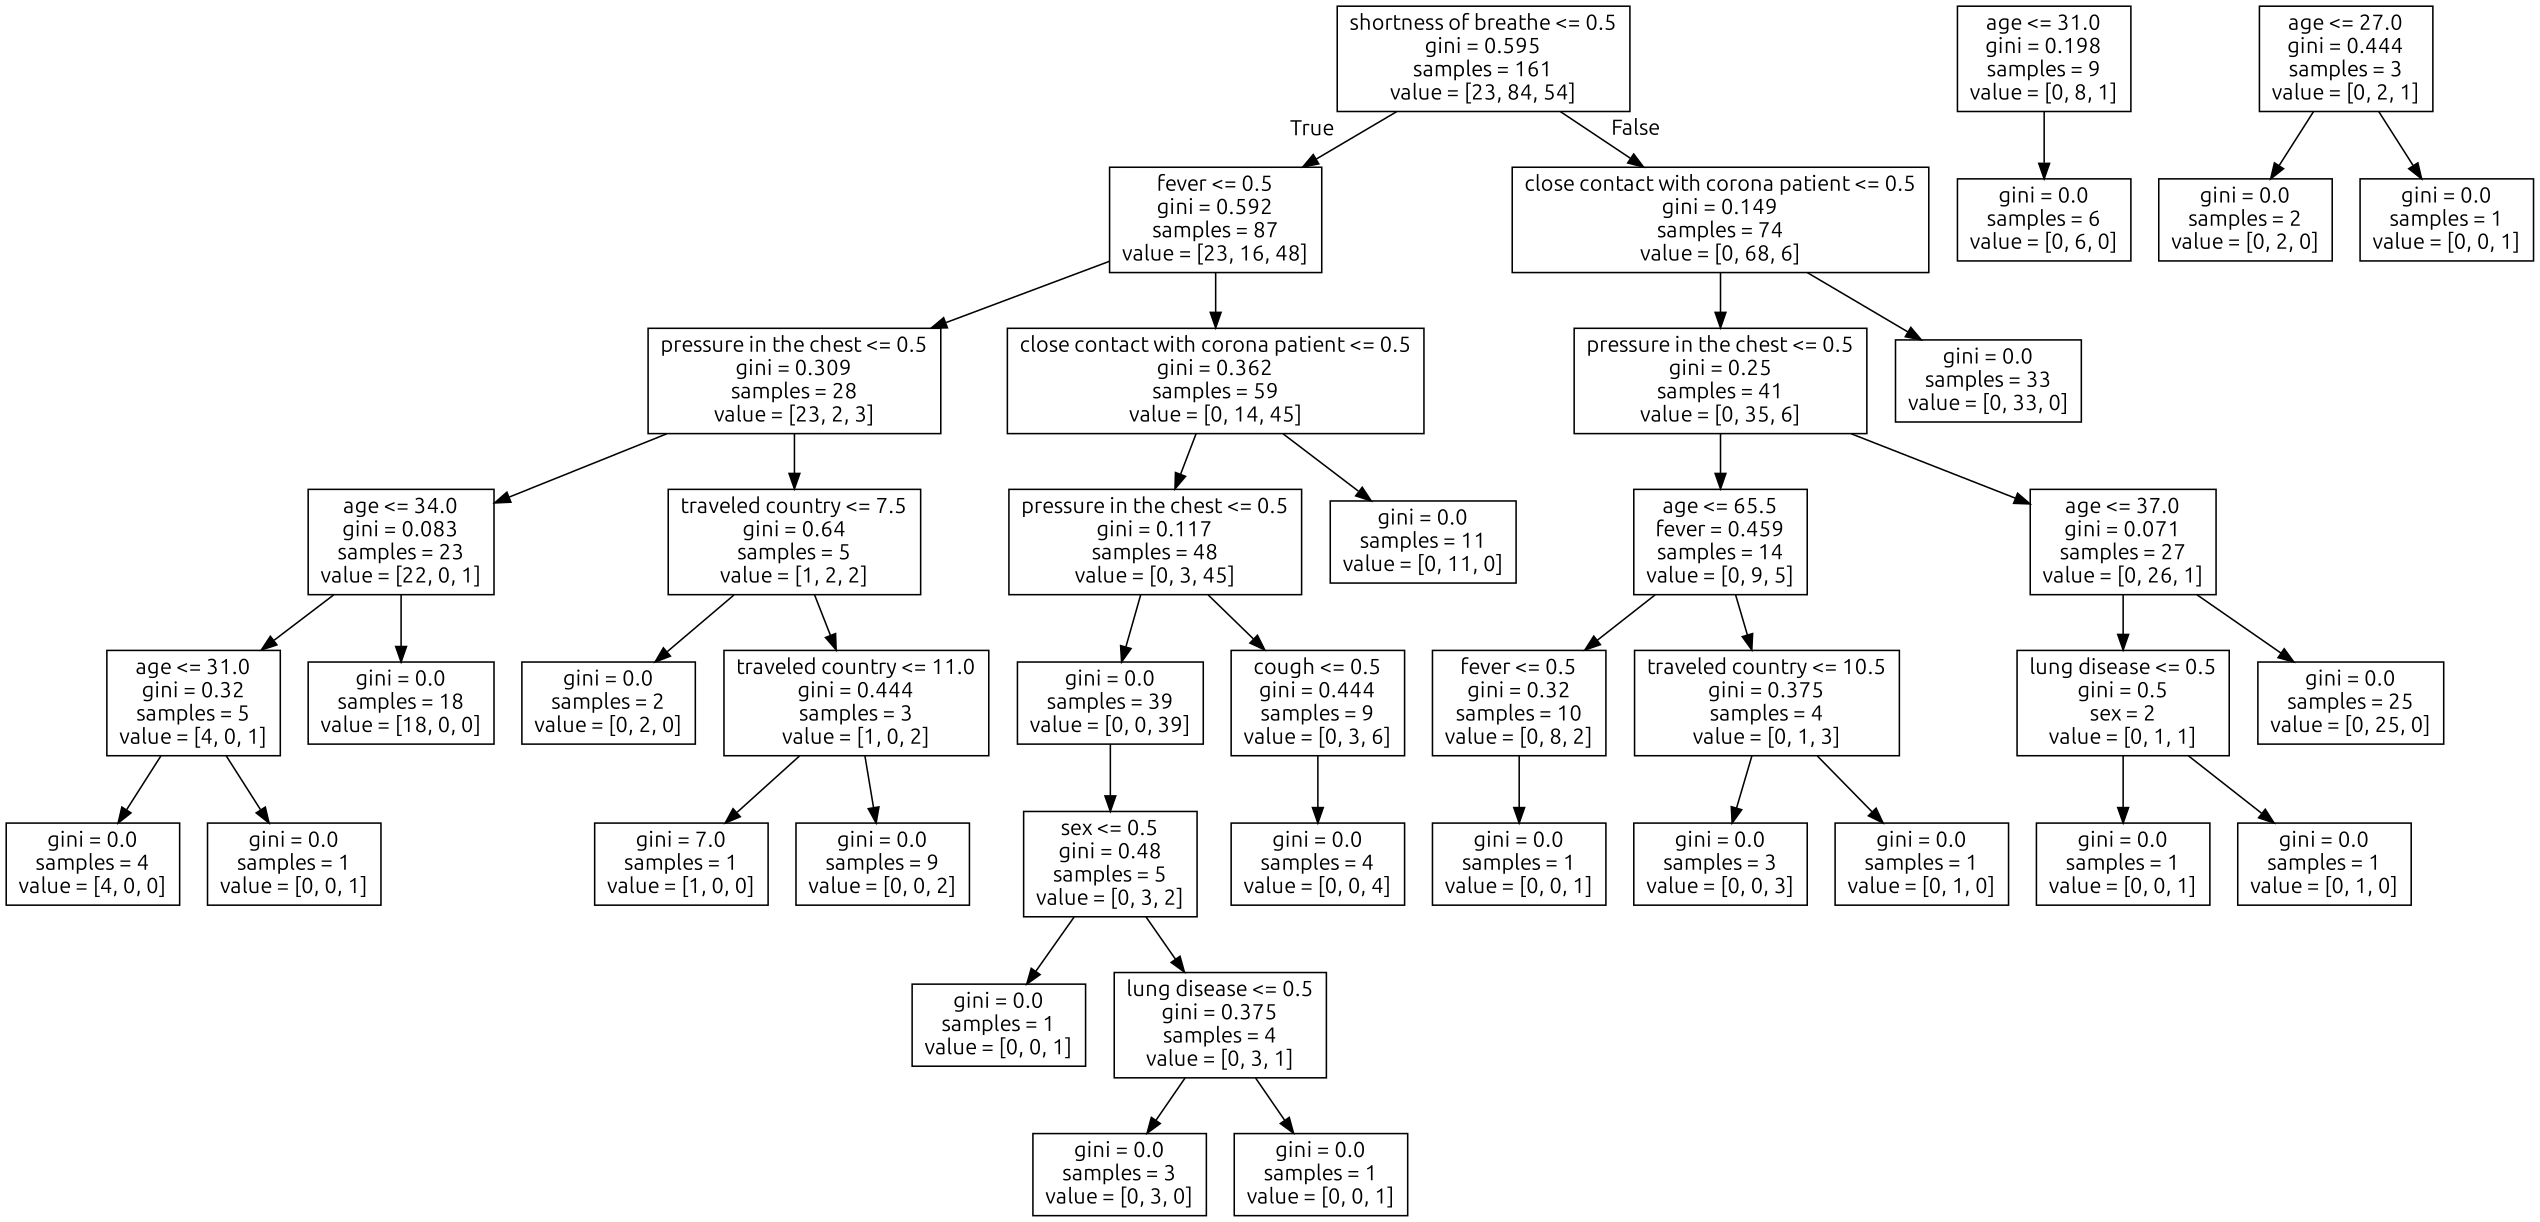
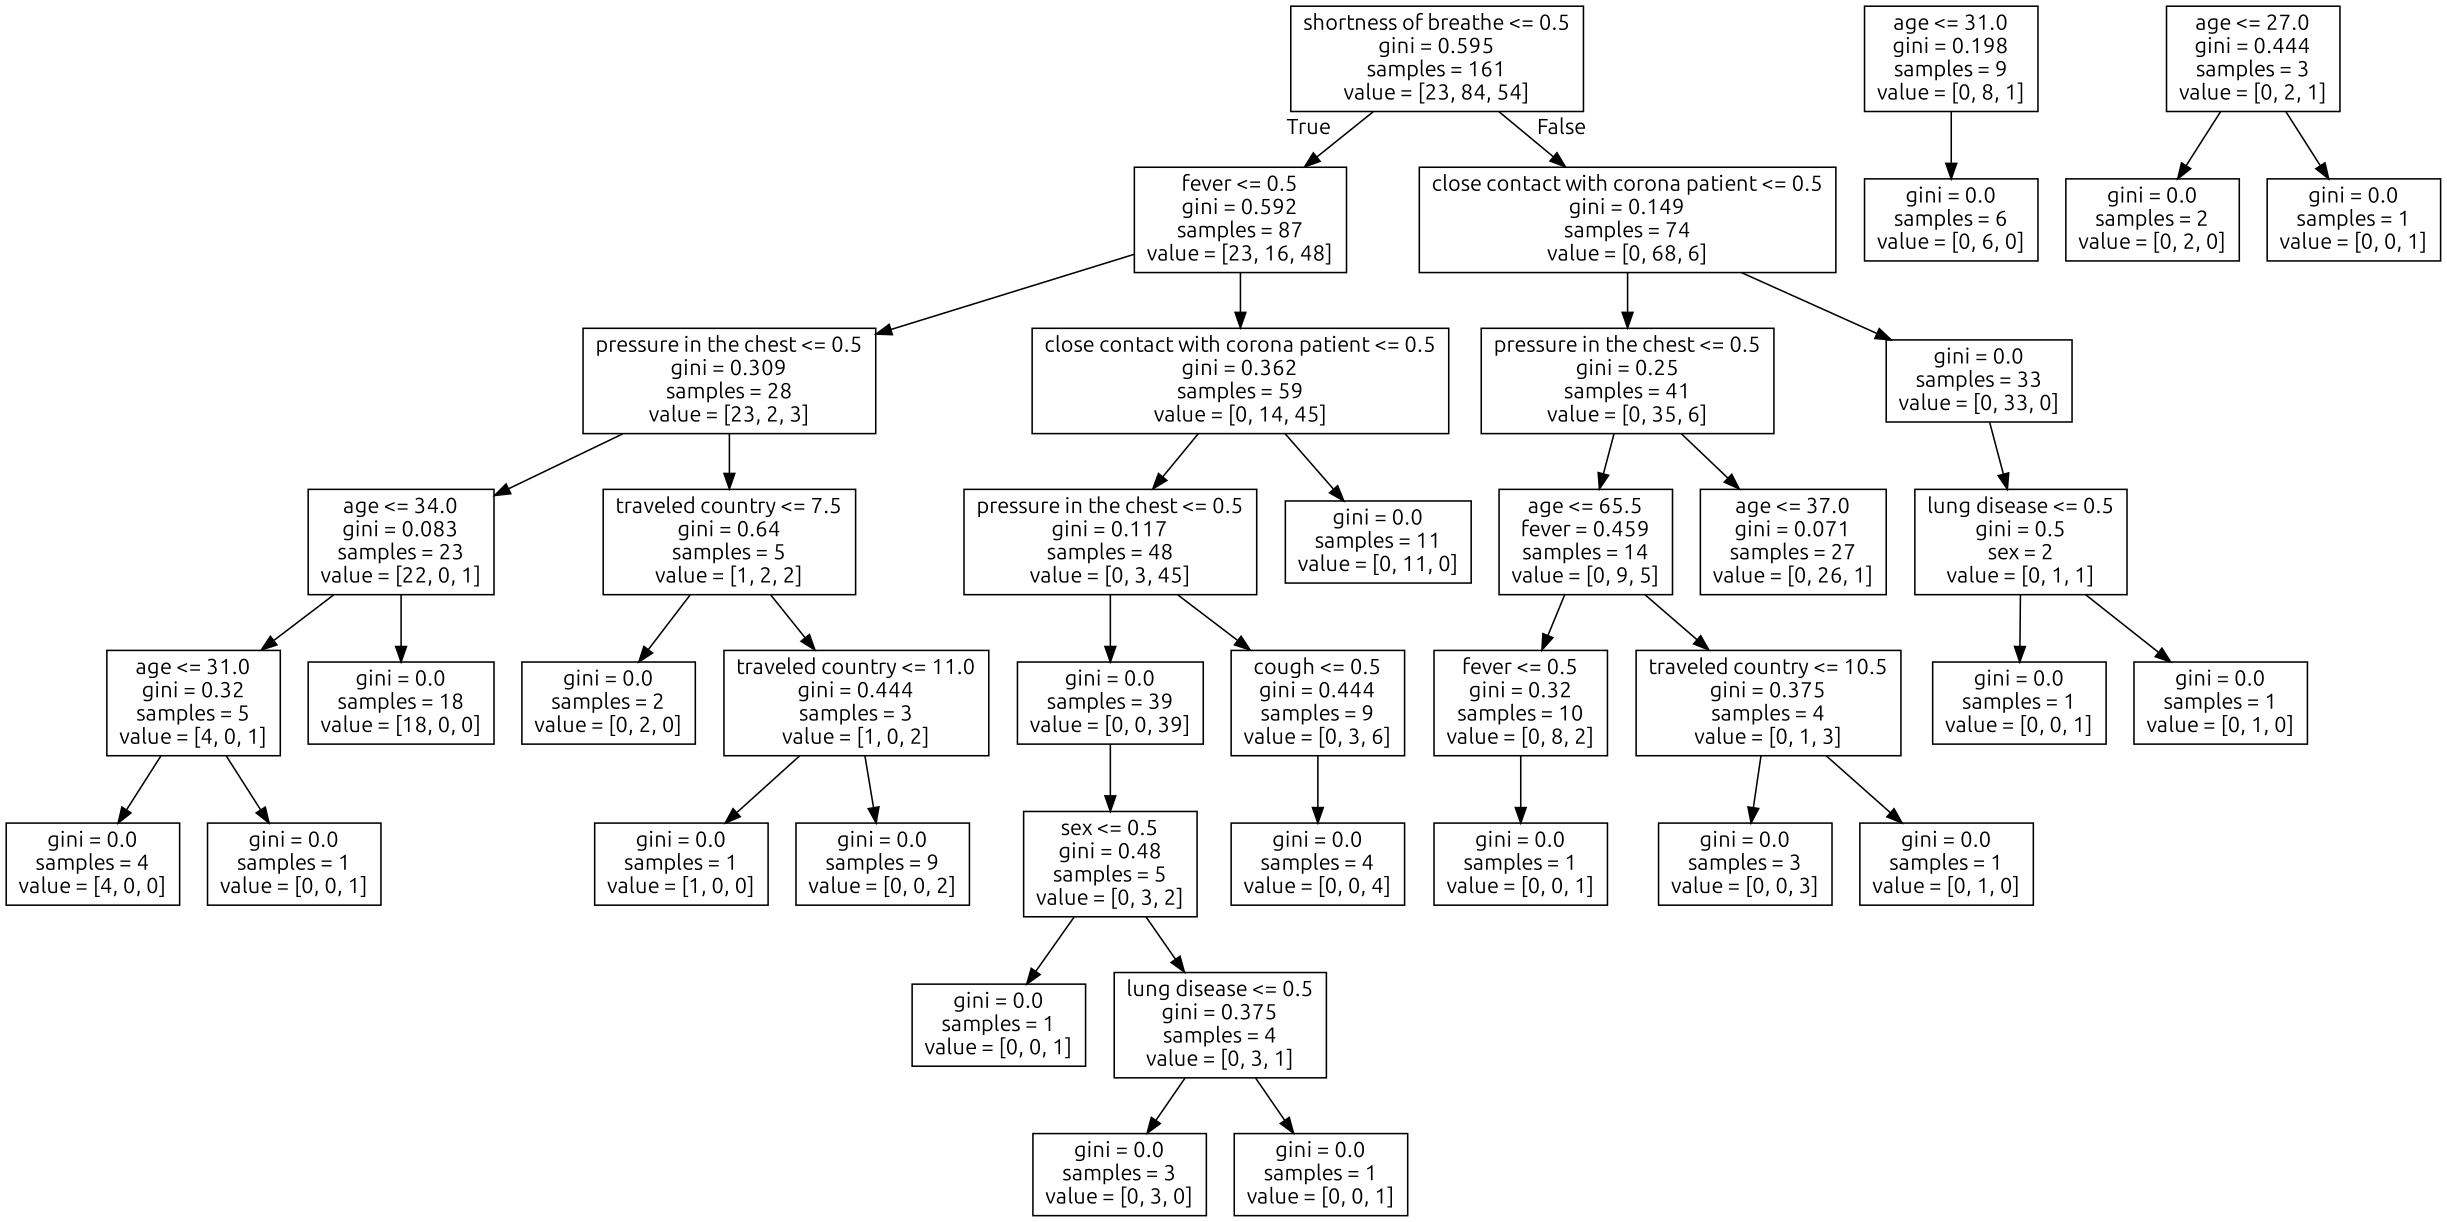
  digraph {
    fontname=Ubuntu
    node [fontname=Ubuntu shape=box]
    edge [fontname=Ubuntu]
    n1 [label="shortness of breathe <= 0.5\ngini = 0.595\nsamples = 161\nvalue = [23, 84, 54]"]
    n2 [label="fever <= 0.5\ngini = 0.592\nsamples = 87\nvalue = [23, 16, 48]"]
    n3 [label="close contact with corona patient <= 0.5\ngini = 0.149\nsamples = 74\nvalue = [0, 68, 6]"]
    n4 [label="pressure in the chest <= 0.5\ngini = 0.309\nsamples = 28\nvalue = [23, 2, 3]"]
    n5 [label="close contact with corona patient <= 0.5\ngini = 0.362\nsamples = 59\nvalue = [0, 14, 45]"]
    n6 [label="pressure in the chest <= 0.5\ngini = 0.25\nsamples = 41\nvalue = [0, 35, 6]"]
    n7 [label="gini = 0.0\nsamples = 33\nvalue = [0, 33, 0]"]
    n8 [label="age <= 34.0\ngini = 0.083\nsamples = 23\nvalue = [22, 0, 1]"]
    n9 [label="traveled country <= 7.5\ngini = 0.64\nsamples = 5\nvalue = [1, 2, 2]"]
    n10 [label="pressure in the chest <= 0.5\ngini = 0.117\nsamples = 48\nvalue = [0, 3, 45]"]
    n11 [label="gini = 0.0\nsamples = 11\nvalue = [0, 11, 0]"]
    n12 [label="age <= 31.0\ngini = 0.32\nsamples = 5\nvalue = [4, 0, 1]"]
    n13 [label="gini = 0.0\nsamples = 18\nvalue = [18, 0, 0]"]
    n14 [label="gini = 0.0\nsamples = 2\nvalue = [0, 2, 0]"]
    n15 [label="traveled country <= 11.0\ngini = 0.444\nsamples = 3\nvalue = [1, 0, 2]"]
    n16 [label="gini = 0.0\nsamples = 4\nvalue = [4, 0, 0]"]
    n17 [label="gini = 0.0\nsamples = 1\nvalue = [0, 0, 1]"]
-   n18 [label="gini = 7.0\nsamples = 1\nvalue = [1, 0, 0]"]
+   n18 [label="gini = 0.0\nsamples = 1\nvalue = [1, 0, 0]"]
    n19 [label="gini = 0.0\nsamples = 9\nvalue = [0, 0, 2]"]
    n20 [label="gini = 0.0\nsamples = 39\nvalue = [0, 0, 39]"]
    n21 [label="cough <= 0.5\ngini = 0.444\nsamples = 9\nvalue = [0, 3, 6]"]
    n22 [label="sex <= 0.5\ngini = 0.48\nsamples = 5\nvalue = [0, 3, 2]"]
    n23 [label="gini = 0.0\nsamples = 4\nvalue = [0, 0, 4]"]
    n24 [label="gini = 0.0\nsamples = 1\nvalue = [0, 0, 1]"]
    n25 [label="lung disease <= 0.5\ngini = 0.375\nsamples = 4\nvalue = [0, 3, 1]"]
    n26 [label="gini = 0.0\nsamples = 3\nvalue = [0, 3, 0]"]
    n27 [label="gini = 0.0\nsamples = 1\nvalue = [0, 0, 1]"]
    n28 [label="age <= 65.5\nfever = 0.459\nsamples = 14\nvalue = [0, 9, 5]"]
    n29 [label="age <= 37.0\ngini = 0.071\nsamples = 27\nvalue = [0, 26, 1]"]
    n30 [label="fever <= 0.5\ngini = 0.32\nsamples = 10\nvalue = [0, 8, 2]"]
    n31 [label="traveled country <= 10.5\ngini = 0.375\nsamples = 4\nvalue = [0, 1, 3]"]
    n32 [label="lung disease <= 0.5\ngini = 0.5\nsex = 2\nvalue = [0, 1, 1]"]
-   n33 [label="gini = 0.0\nsamples = 25\nvalue = [0, 25, 0]"]
    n34 [label="gini = 0.0\nsamples = 1\nvalue = [0, 0, 1]"]
    n35 [label="gini = 0.0\nsamples = 3\nvalue = [0, 0, 3]"]
    n36 [label="gini = 0.0\nsamples = 1\nvalue = [0, 1, 0]"]
    n37 [label="age <= 31.0\ngini = 0.198\nsamples = 9\nvalue = [0, 8, 1]"]
    n38 [label="gini = 0.0\nsamples = 6\nvalue = [0, 6, 0]"]
    n39 [label="age <= 27.0\ngini = 0.444\nsamples = 3\nvalue = [0, 2, 1]"]
    n40 [label="gini = 0.0\nsamples = 2\nvalue = [0, 2, 0]"]
    n41 [label="gini = 0.0\nsamples = 1\nvalue = [0, 0, 1]"]
    n42 [label="gini = 0.0\nsamples = 1\nvalue = [0, 0, 1]"]
    n43 [label="gini = 0.0\nsamples = 1\nvalue = [0, 1, 0]"]
    n1 -> n2 [headlabel=True labelangle=45 labeldistance=2.5]
    n1 -> n3 [headlabel=False labelangle=-45 labeldistance=2.5]
    n2 -> n4
    n2 -> n5
    n3 -> n6
    n3 -> n7
    n4 -> n8
    n4 -> n9
    n5 -> n10
    n5 -> n11
    n6 -> n28
    n6 -> n29
    n8 -> n12
    n8 -> n13
    n9 -> n14
    n9 -> n15
    n10 -> n20
    n10 -> n21
    n12 -> n16
    n12 -> n17
    n15 -> n18
    n15 -> n19
    n20 -> n22
    n21 -> n23
    n22 -> n24
    n22 -> n25
    n25 -> n26
    n25 -> n27
    n28 -> n30
    n28 -> n31
-   n29 -> n32
-   n29 -> n33
+   n7 -> n32
    n30 -> n34
    n31 -> n35
    n31 -> n36
    n32 -> n42
    n32 -> n43
    n37 -> n38
    n39 -> n40
    n39 -> n41
  }
